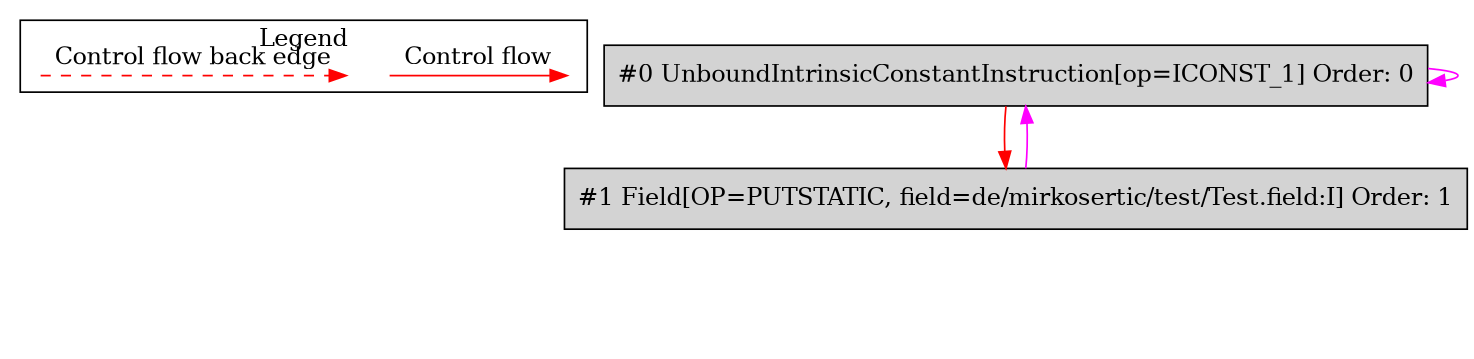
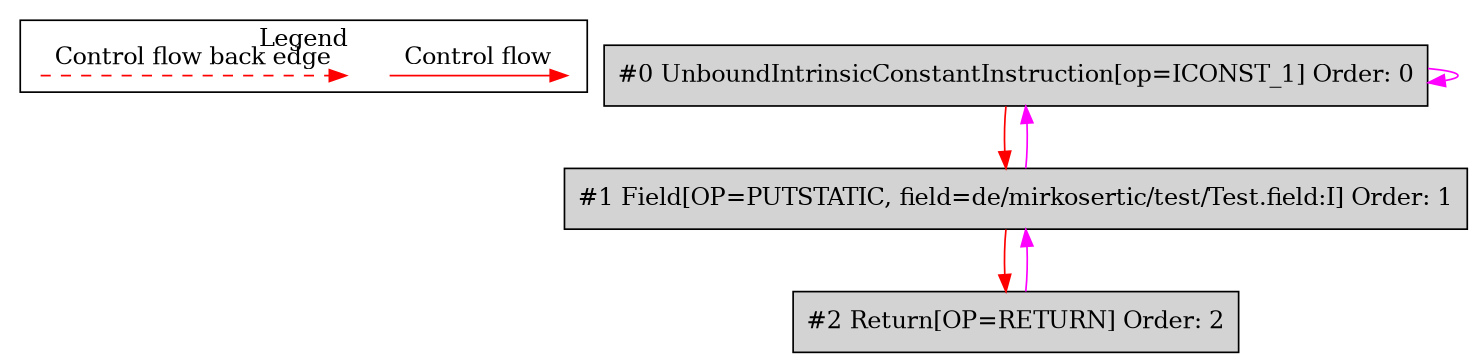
  digraph {
    ordering=in
    node [shape=point style=invis]
    edge [color=red]
    c0
    c1
    c2
    c3
    n5 [fillcolor=lightgrey label="#0 UnboundIntrinsicConstantInstruction[op=ICONST_1] Order: 0" shape=box style=filled]
    n6 [fillcolor=lightgrey label="#1 Field[OP=PUTSTATIC, field=de/mirkosertic/test/Test.field:I] Order: 1" shape=box style=filled]
+   n7 [fillcolor=lightgrey label="#2 Return[OP=RETURN] Order: 2" shape=box style=filled]
    subgraph cluster_1 {
      label=Legend
      subgraph sub_2 {
        label=Legend
        rank=same
        c0
        c1
        c2
        c3
      }
    }
    c0 -> c1 [label="Control flow" style=solid]
    c2 -> c3 [label="Control flow back edge" style=dashed]
    n5 -> n5 [color=fuchsia]
    n5 -> n6
    n6 -> n5 [color=fuchsia]
+   n6 -> n7
+   n7 -> n6 [color=fuchsia]
  }
